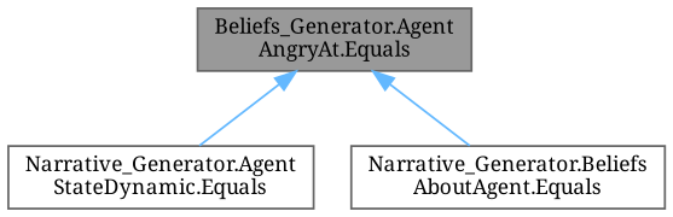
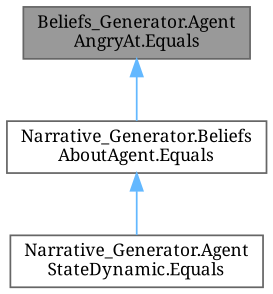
  digraph {
    fontname="Noto Serif"
    rankdir=TB
    node [color=grey40 fillcolor=white fontname="Noto Serif" fontsize=10 shape=box style=filled]
    edge [color=steelblue1 dir=back fontname="Noto Serif" fontsize=10 labelfontname=Helvetica labelfontsize=10 style=solid]
    n1 [color=gray40 fillcolor=grey60 fontcolor=black height=0.2 label="Beliefs_Generator.Agent\lAngryAt.Equals" width=0.4]
    n2 [height=0.2 label="Narrative_Generator.Agent\lStateDynamic.Equals" width=0.4]
    n3 [height=0.2 label="Narrative_Generator.Beliefs\lAboutAgent.Equals" width=0.4]
-   n1 -> n2
+   n3 -> n2
    n1 -> n3
  }
